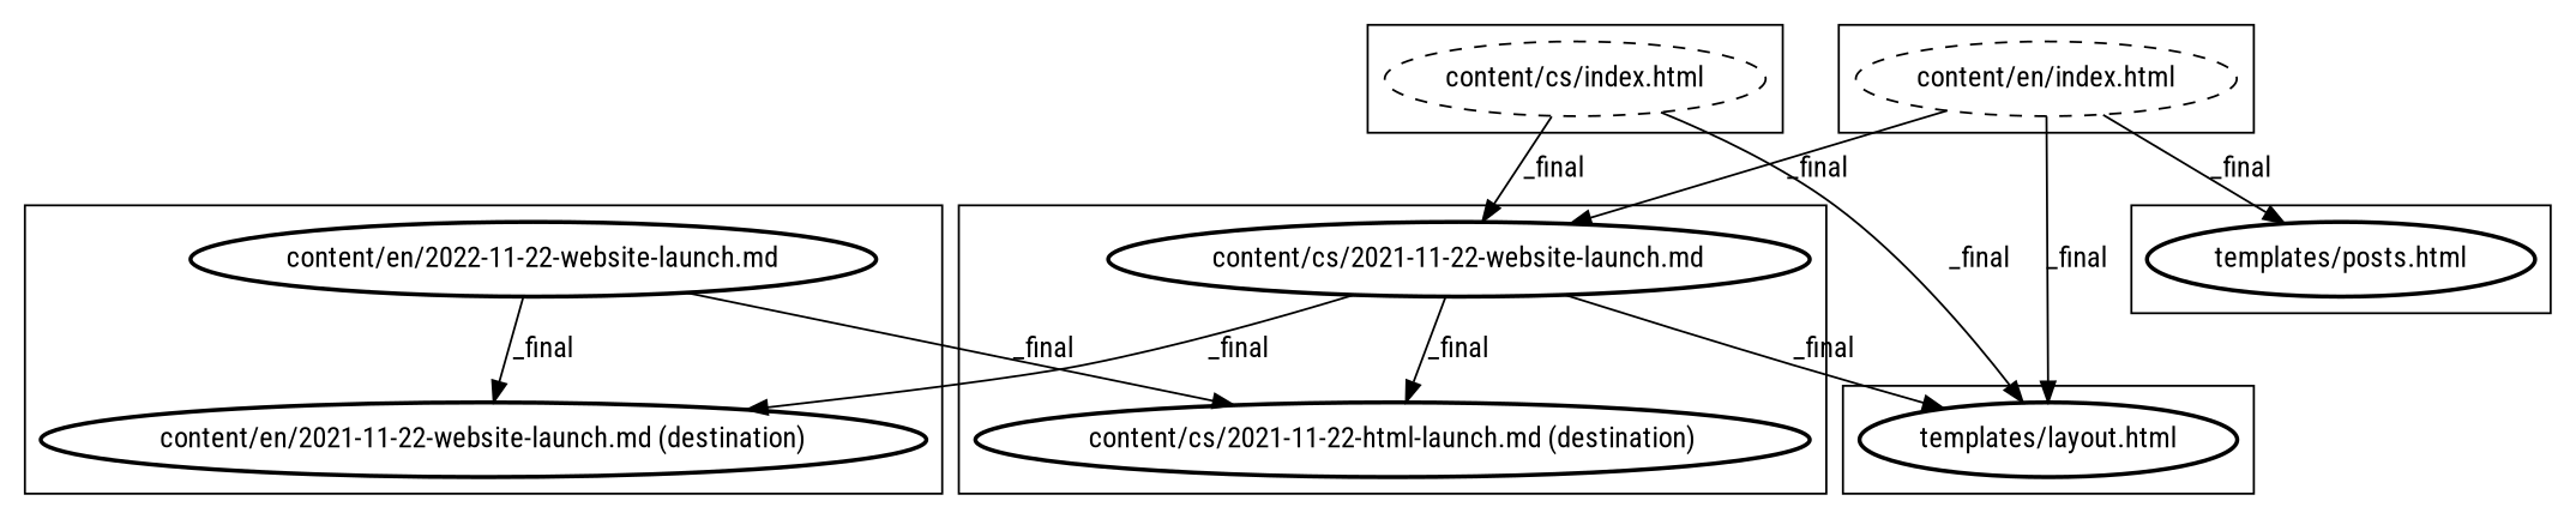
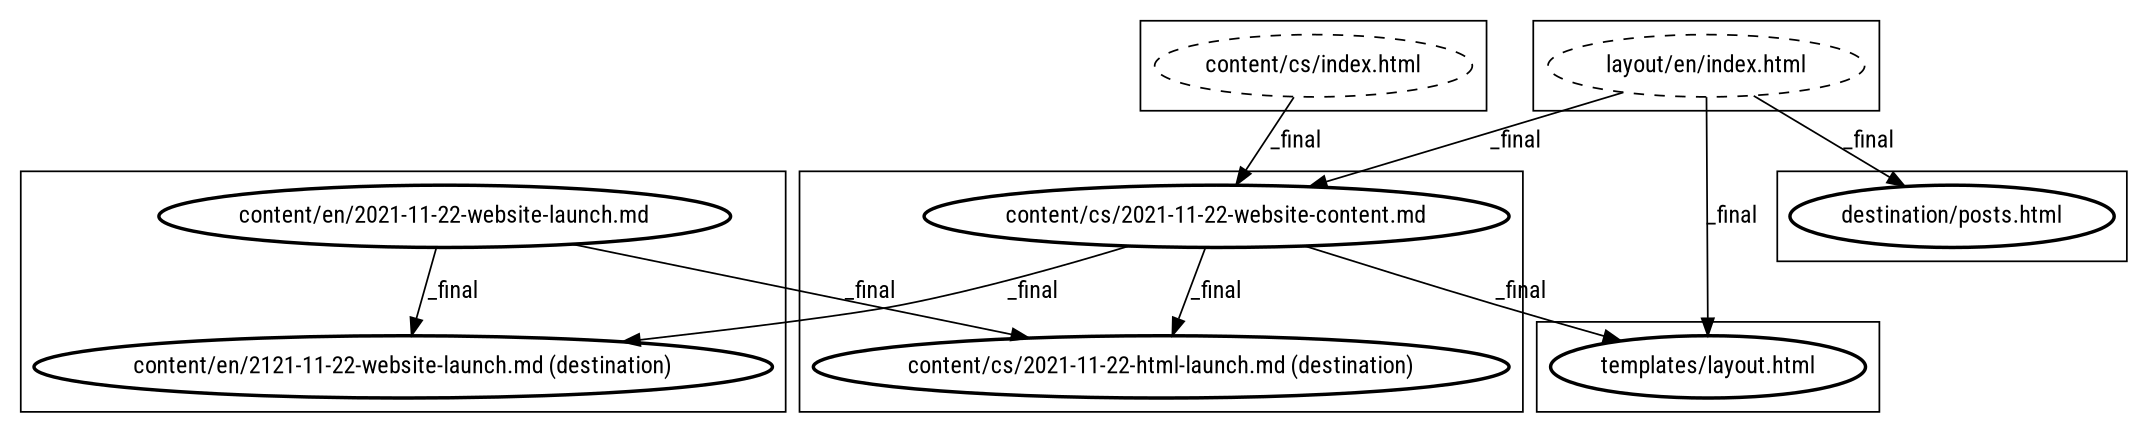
  digraph {
    fontname="Roboto Condensed"
    node [fontname="Roboto Condensed" style=bold]
    edge [fontname="Roboto Condensed"]
    "content/cs/index.html" [style=dashed]
-   "content/cs/2021-11-22-website-launch.md"
+   "content/cs/2021-11-22-website-launch.md" [label="content/cs/2021-11-22-website-content.md"]
    n3 [label="content/cs/2021-11-22-html-launch.md (destination)"]
-   "content/en/2021-11-22-website-launch.md" [label="content/en/2022-11-22-website-launch.md"]
-   "content/en/2021-11-22-website-launch.md (destination)"
-   "content/en/index.html" [style=dashed]
+   "content/en/2021-11-22-website-launch.md"
+   "content/en/2021-11-22-website-launch.md (destination)" [label="content/en/2121-11-22-website-launch.md (destination)"]
+   "content/en/index.html" [style=dashed label="layout/en/index.html"]
    "templates/layout.html"
-   "templates/posts.html"
+   "templates/posts.html" [label="destination/posts.html"]
    subgraph cluster_1 {
      "content/cs/index.html"
    }
    subgraph cluster_2 {
      "content/cs/2021-11-22-website-launch.md"
      n3
    }
    subgraph cluster_3 {
      "content/en/2021-11-22-website-launch.md"
      "content/en/2021-11-22-website-launch.md (destination)"
    }
    subgraph cluster_4 {
      "content/en/index.html"
    }
    subgraph cluster_5 {
      "templates/layout.html"
    }
    subgraph cluster_6 {
      "templates/posts.html"
    }
    "content/cs/index.html" -> "content/cs/2021-11-22-website-launch.md" [label=_final]
-   "content/cs/index.html" -> "templates/layout.html" [label=_final]
    "content/cs/2021-11-22-website-launch.md" -> n3 [label=_final]
    "content/cs/2021-11-22-website-launch.md" -> "content/en/2021-11-22-website-launch.md (destination)" [label=_final]
    "content/cs/2021-11-22-website-launch.md" -> "templates/layout.html" [label=_final]
    "content/en/2021-11-22-website-launch.md" -> n3 [label=_final]
    "content/en/2021-11-22-website-launch.md" -> "content/en/2021-11-22-website-launch.md (destination)" [label=_final]
    "content/en/index.html" -> "content/cs/2021-11-22-website-launch.md" [label=_final]
    "content/en/index.html" -> "templates/layout.html" [label=_final]
    "content/en/index.html" -> "templates/posts.html" [label=_final]
  }
